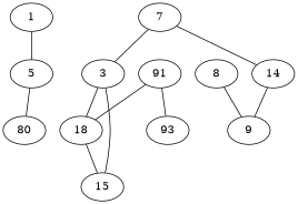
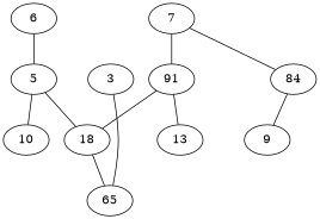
  graph {
-   1
+   1 [label=6]
    5
    n3 [label=18]
-   10 [label=80]
-   15
+   10
+   15 [label=65]
    n6 [label=91]
    7
-   14
-   13 [label=93]
+   14 [label=84]
+   13
    9
    3
-   8
    1 -- 5
-   3 -- n3
+   5 -- n3
    5 -- 10
    n3 -- 15
    n6 -- n3
    n6 -- 13
-   7 -- 3
+   7 -- n6
    7 -- 14
    14 -- 9
    3 -- 15
-   8 -- 9
  }
